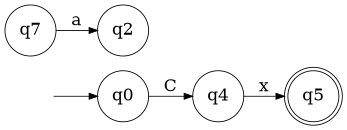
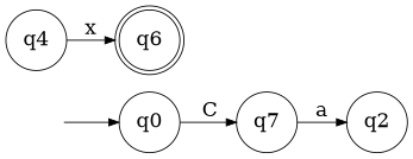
  digraph {
    rankdir=LR
    node [fontsize=20 shape=circle]
    edge [fontsize="20pt"]
    "" [shape=plaintext]
    n2 [label=q0]
    n3 [label=q7]
-   n4 [label=q5 shape=doublecircle]
+   n4 [label=q6 shape=doublecircle]
    n5 [label=q4]
    n6 [label=q2]
    "" -> n2
-   n2 -> n5 [label=C]
+   n2 -> n3 [label=C]
    n3 -> n6 [label=a]
    n5 -> n4 [label=x]
  }
